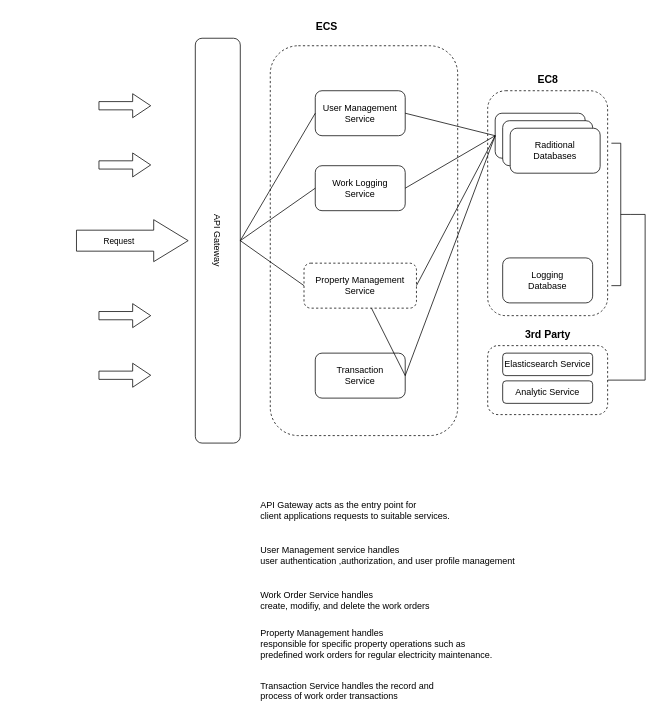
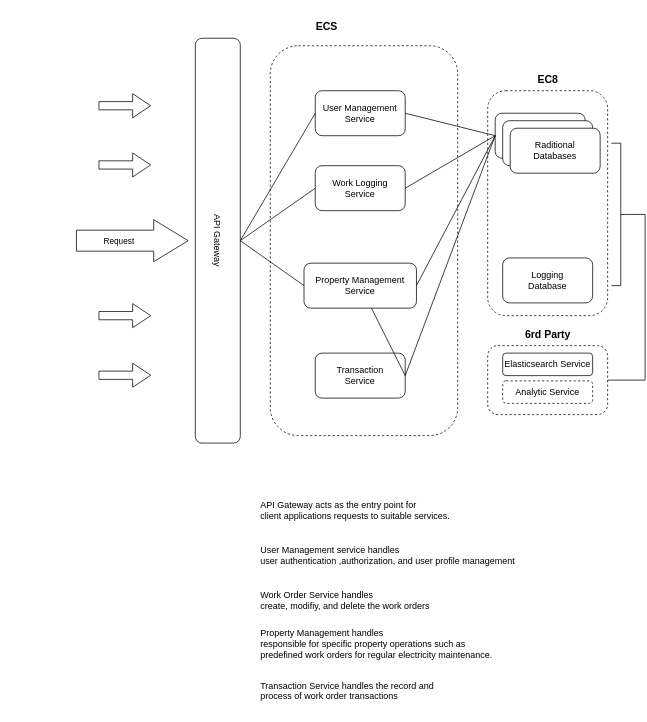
  <mxCell id="0" />
  <mxCell id="1" parent="0" />
  <mxCell id="2" value="API Gateway" style="rounded=1;whiteSpace=wrap;html=1;rotation=90;" vertex="1" parent="1"><mxGeometry x="20" y="290" width="540" height="60" as="geometry" /></mxCell>
  <mxCell id="3" value="User Management Service  " style="rounded=1;whiteSpace=wrap;html=1;" vertex="1" parent="1"><mxGeometry x="420" y="120" width="120" height="60" as="geometry" /></mxCell>
  <mxCell id="4" value="Work Logging&lt;br&gt;Service  " style="rounded=1;whiteSpace=wrap;html=1;" vertex="1" parent="1"><mxGeometry x="420" y="220" width="120" height="60" as="geometry" /></mxCell>
- <mxCell id="5" value="Property Management&lt;br&gt;Service  " style="rounded=1;whiteSpace=wrap;html=1;dashed=1;" vertex="1" parent="1"><mxGeometry x="405" y="350" width="150" height="60" as="geometry" /></mxCell>
+ <mxCell id="5" value="Property Management&lt;br&gt;Service  " style="rounded=1;whiteSpace=wrap;html=1;" vertex="1" parent="1"><mxGeometry x="405" y="350" width="150" height="60" as="geometry" /></mxCell>
  <mxCell id="6" value="Transaction&lt;br&gt;Service  " style="rounded=1;whiteSpace=wrap;html=1;" vertex="1" parent="1"><mxGeometry x="420" y="470" width="120" height="60" as="geometry" /></mxCell>
  <mxCell id="7" value="Raditional&lt;br&gt;Databases" style="rounded=1;whiteSpace=wrap;html=1;" vertex="1" parent="1"><mxGeometry x="660" y="150" width="120" height="60" as="geometry" /></mxCell>
  <mxCell id="8" value="Logging&lt;br&gt;Database" style="rounded=1;whiteSpace=wrap;html=1;" vertex="1" parent="1"><mxGeometry x="670" y="343" width="120" height="60" as="geometry" /></mxCell>
  <mxCell id="9" value="" style="shape=flexArrow;endArrow=classic;html=1;rounded=0;width=11;endSize=7.68;" edge="1" parent="1"><mxGeometry width="50" height="50" relative="1" as="geometry"><mxPoint x="131" y="140" as="sourcePoint" /><mxPoint x="201" y="140" as="targetPoint" /></mxGeometry></mxCell>
  <mxCell id="10" value="" style="shape=flexArrow;endArrow=classic;html=1;rounded=0;width=11;endSize=7.68;" edge="1" parent="1"><mxGeometry width="50" height="50" relative="1" as="geometry"><mxPoint x="131" y="219" as="sourcePoint" /><mxPoint x="201" y="219" as="targetPoint" /></mxGeometry></mxCell>
  <mxCell id="11" value="" style="shape=flexArrow;endArrow=classic;html=1;rounded=0;width=11;endSize=7.68;" edge="1" parent="1"><mxGeometry width="50" height="50" relative="1" as="geometry"><mxPoint x="131" y="499.5" as="sourcePoint" /><mxPoint x="201" y="499.5" as="targetPoint" /></mxGeometry></mxCell>
  <mxCell id="12" value="" style="shape=flexArrow;endArrow=classic;html=1;rounded=0;width=11;endSize=7.68;" edge="1" parent="1"><mxGeometry width="50" height="50" relative="1" as="geometry"><mxPoint x="131" y="420" as="sourcePoint" /><mxPoint x="201" y="420" as="targetPoint" /></mxGeometry></mxCell>
  <mxCell id="13" value="" style="shape=flexArrow;endArrow=classic;html=1;rounded=0;width=28;endSize=15;endWidth=27;" edge="1" parent="1"><mxGeometry width="50" height="50" relative="1" as="geometry"><mxPoint x="101" y="320" as="sourcePoint" /><mxPoint x="251" y="320" as="targetPoint" /></mxGeometry></mxCell>
  <mxCell id="14" value="Request" style="edgeLabel;html=1;align=center;verticalAlign=middle;resizable=0;points=[];" vertex="1" connectable="0" parent="13"><mxGeometry x="-0.253" relative="1" as="geometry"><mxPoint as="offset" /></mxGeometry></mxCell>
  <mxCell id="15" value="" style="endArrow=none;html=1;rounded=0;exitX=0.5;exitY=0;exitDx=0;exitDy=0;" edge="1" parent="1" source="2"><mxGeometry width="50" height="50" relative="1" as="geometry"><mxPoint x="370" y="200" as="sourcePoint" /><mxPoint x="420" y="150" as="targetPoint" /></mxGeometry></mxCell>
  <mxCell id="16" value="" style="endArrow=none;html=1;rounded=0;exitX=0.5;exitY=0;exitDx=0;exitDy=0;entryX=0;entryY=0.5;entryDx=0;entryDy=0;" edge="1" parent="1" source="2" target="4"><mxGeometry width="50" height="50" relative="1" as="geometry"><mxPoint x="370" y="200" as="sourcePoint" /><mxPoint x="420" y="150" as="targetPoint" /></mxGeometry></mxCell>
  <mxCell id="17" value="" style="endArrow=none;html=1;rounded=0;exitX=0.5;exitY=0;exitDx=0;exitDy=0;entryX=0;entryY=0.5;entryDx=0;entryDy=0;" edge="1" parent="1" source="2" target="5"><mxGeometry width="50" height="50" relative="1" as="geometry"><mxPoint x="370" y="200" as="sourcePoint" /><mxPoint x="420" y="150" as="targetPoint" /></mxGeometry></mxCell>
  <mxCell id="18" value="" style="endArrow=none;html=1;rounded=0;exitX=1;exitY=0.5;exitDx=0;exitDy=0;" edge="1" parent="1" source="6" target="5"><mxGeometry width="50" height="50" relative="1" as="geometry"><mxPoint x="620" y="520" as="sourcePoint" /><mxPoint x="720" y="710" as="targetPoint" /></mxGeometry></mxCell>
  <mxCell id="19" value="" style="endArrow=none;html=1;rounded=0;exitX=1;exitY=0.5;exitDx=0;exitDy=0;entryX=0;entryY=0.5;entryDx=0;entryDy=0;" edge="1" parent="1" source="6" target="7"><mxGeometry width="50" height="50" relative="1" as="geometry"><mxPoint x="620" y="520" as="sourcePoint" /><mxPoint x="720" y="710" as="targetPoint" /></mxGeometry></mxCell>
  <mxCell id="20" value="" style="endArrow=none;html=1;rounded=0;exitX=1;exitY=0.5;exitDx=0;exitDy=0;entryX=0;entryY=0.5;entryDx=0;entryDy=0;" edge="1" parent="1" source="5" target="7"><mxGeometry width="50" height="50" relative="1" as="geometry"><mxPoint x="620" y="520" as="sourcePoint" /><mxPoint x="720" y="710" as="targetPoint" /></mxGeometry></mxCell>
  <mxCell id="21" value="" style="endArrow=none;html=1;rounded=0;exitX=1;exitY=0.5;exitDx=0;exitDy=0;entryX=0;entryY=0.5;entryDx=0;entryDy=0;" edge="1" parent="1" source="4" target="7"><mxGeometry width="50" height="50" relative="1" as="geometry"><mxPoint x="620" y="520" as="sourcePoint" /><mxPoint x="720" y="710" as="targetPoint" /></mxGeometry></mxCell>
  <mxCell id="22" value="" style="endArrow=none;html=1;rounded=0;exitX=1;exitY=0.5;exitDx=0;exitDy=0;entryX=0;entryY=0.5;entryDx=0;entryDy=0;" edge="1" parent="1" source="3" target="7"><mxGeometry width="50" height="50" relative="1" as="geometry"><mxPoint x="620" y="520" as="sourcePoint" /><mxPoint x="720" y="710" as="targetPoint" /></mxGeometry></mxCell>
  <mxCell id="23" value="API Gateway acts as the entry point for &lt;br&gt;client applications requests to suitable services." style="text;html=1;align=left;verticalAlign=middle;resizable=0;points=[];autosize=1;strokeColor=none;fillColor=none;" vertex="1" parent="1"><mxGeometry x="345" y="660" width="280" height="40" as="geometry" /></mxCell>
  <mxCell id="24" value="User Management service handles &lt;br&gt;user authentication ,authorization, and user profile management" style="text;html=1;align=left;verticalAlign=middle;resizable=0;points=[];autosize=1;strokeColor=none;fillColor=none;" vertex="1" parent="1"><mxGeometry x="345" y="720" width="360" height="40" as="geometry" /></mxCell>
  <mxCell id="25" value="Work Order Service handles &lt;br&gt;create, modifiy, and delete the work orders" style="text;html=1;align=left;verticalAlign=middle;resizable=0;points=[];autosize=1;strokeColor=none;fillColor=none;" vertex="1" parent="1"><mxGeometry x="345" y="780" width="250" height="40" as="geometry" /></mxCell>
  <mxCell id="26" value="&lt;div style=&quot;&quot;&gt;&lt;span style=&quot;background-color: initial;&quot;&gt;Property Management handles&amp;nbsp;&lt;/span&gt;&lt;/div&gt;responsible for specific property&amp;nbsp;operations such as predefined work orders for regular electricity maintenance." style="text;whiteSpace=wrap;html=1;align=left;" vertex="1" parent="1"><mxGeometry x="345" y="830" width="320" height="60" as="geometry" /></mxCell>
  <mxCell id="27" value="" style="rounded=1;whiteSpace=wrap;html=1;fillColor=none;dashed=1;" vertex="1" parent="1"><mxGeometry x="360" y="60" width="250" height="520" as="geometry" /></mxCell>
  <mxCell id="28" value="Raditional&lt;br&gt;Databases" style="rounded=1;whiteSpace=wrap;html=1;" vertex="1" parent="1"><mxGeometry x="670" y="160" width="120" height="60" as="geometry" /></mxCell>
  <mxCell id="29" value="Raditional&lt;br&gt;Databases" style="rounded=1;whiteSpace=wrap;html=1;" vertex="1" parent="1"><mxGeometry x="680" y="170" width="120" height="60" as="geometry" /></mxCell>
  <mxCell id="30" value="Transaction Service handles the record and process of work order transactions" style="text;whiteSpace=wrap;html=1;align=left;" vertex="1" parent="1"><mxGeometry x="345" y="900" width="250" height="40" as="geometry" /></mxCell>
  <mxCell id="31" value="ECS" style="text;html=1;align=center;verticalAlign=middle;resizable=0;points=[];autosize=1;strokeColor=none;fillColor=none;fontStyle=1;fontSize=14;" vertex="1" parent="1"><mxGeometry x="410" y="20" width="50" height="30" as="geometry" /></mxCell>
  <mxCell id="32" value="" style="rounded=1;whiteSpace=wrap;html=1;fillColor=none;dashed=1;" vertex="1" parent="1"><mxGeometry x="650" y="120" width="160" height="300" as="geometry" /></mxCell>
  <mxCell id="33" value="EC8" style="text;html=1;align=center;verticalAlign=middle;resizable=0;points=[];autosize=1;strokeColor=none;fillColor=none;fontStyle=1;fontSize=14;" vertex="1" parent="1"><mxGeometry x="705" y="90" width="50" height="30" as="geometry" /></mxCell>
  <mxCell id="34" style="edgeStyle=orthogonalEdgeStyle;rounded=0;orthogonalLoop=1;jettySize=auto;html=1;exitX=1;exitY=0.5;exitDx=0;exitDy=0;entryX=0;entryY=0.5;entryDx=0;entryDy=0;entryPerimeter=0;endArrow=none;endFill=0;" edge="1" parent="1" source="35" target="39"><mxGeometry relative="1" as="geometry" /></mxCell>
  <mxCell id="35" value="" style="rounded=1;whiteSpace=wrap;html=1;fillColor=none;dashed=1;" vertex="1" parent="1"><mxGeometry x="650" y="460" width="160" height="92" as="geometry" /></mxCell>
  <mxCell id="36" value="Elasticsearch Service" style="rounded=1;whiteSpace=wrap;html=1;" vertex="1" parent="1"><mxGeometry x="670" y="470" width="120" height="30" as="geometry" /></mxCell>
- <mxCell id="37" value="3rd Party" style="text;html=1;align=center;verticalAlign=middle;resizable=0;points=[];autosize=1;strokeColor=none;fillColor=none;fontStyle=1;fontSize=14;" vertex="1" parent="1"><mxGeometry x="690" y="430" width="80" height="30" as="geometry" /></mxCell>
- <mxCell id="38" value="Analytic Service" style="rounded=1;whiteSpace=wrap;html=1;" vertex="1" parent="1"><mxGeometry x="670" y="507" width="120" height="30" as="geometry" /></mxCell>
+ <mxCell id="37" value="6rd Party" style="text;html=1;align=center;verticalAlign=middle;resizable=0;points=[];autosize=1;strokeColor=none;fillColor=none;fontStyle=1;fontSize=14;" vertex="1" parent="1"><mxGeometry x="690" y="430" width="80" height="30" as="geometry" /></mxCell>
+ <mxCell id="38" value="Analytic Service" style="rounded=1;whiteSpace=wrap;html=1;dashed=1;" vertex="1" parent="1"><mxGeometry x="670" y="507" width="120" height="30" as="geometry" /></mxCell>
  <mxCell id="39" value="" style="strokeWidth=1;html=1;shape=mxgraph.flowchart.annotation_2;align=left;labelPosition=right;pointerEvents=1;rotation=-180;" vertex="1" parent="1"><mxGeometry x="815" y="190" width="25" height="190" as="geometry" /></mxCell>
